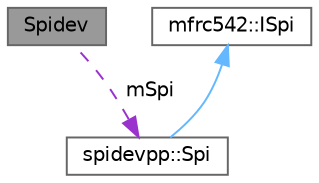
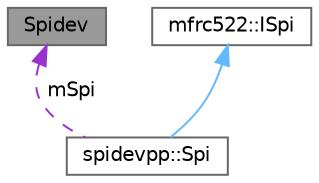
  digraph {
    node [color=gray40 fillcolor=white fontname=Helvetica fontsize=10 shape=box style=filled]
    edge [dir=back fontname=Helvetica fontsize=10 labelfontname=Helvetica labelfontsize=10]
    n1 [fillcolor=grey60 fontcolor=black height=0.2 label=Spidev width=0.4]
-   n2 [height=0.2 label="mfrc542::ISpi" width=0.4]
+   n2 [height=0.2 label="mfrc522::ISpi" width=0.4]
    n3 [height=0.2 label="spidevpp::Spi" width=0.4]
    n2 -> n3 [color=steelblue1 style=solid]
-   n3 -> n1 [color=darkorchid3 label=" mSpi" style=dashed]
+   n1 -> n3 [color=darkorchid3 label=" mSpi" style=dashed]
  }
